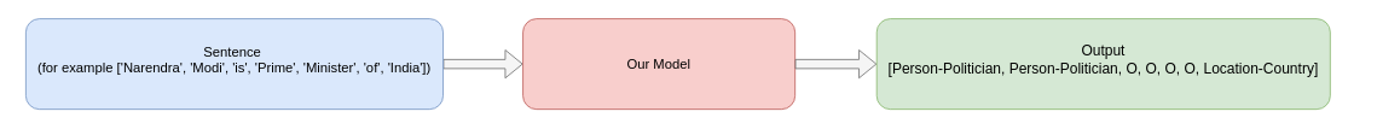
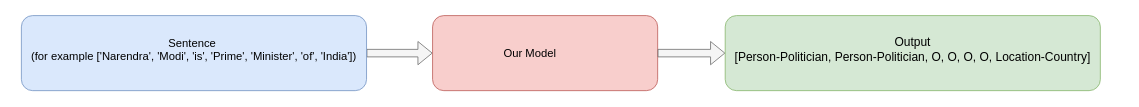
  <mxCell id="0" />
  <mxCell id="1" parent="0" />
  <mxCell id="2" value="" style="shape=flexArrow;endArrow=classic;html=1;rounded=0;exitX=1;exitY=0.5;exitDx=0;exitDy=0;entryX=0;entryY=0.5;entryDx=0;entryDy=0;fillColor=#f5f5f5;strokeColor=#666666;" parent="1" source="3" target="5" edge="1"><mxGeometry width="50" height="50" relative="1" as="geometry"><mxPoint x="496" y="150" as="sourcePoint" /><mxPoint x="586" y="150" as="targetPoint" /></mxGeometry></mxCell>
  <mxCell id="3" value="" style="rounded=1;whiteSpace=wrap;html=1;fillColor=#dae8fc;strokeColor=#6c8ebf;" parent="1" vertex="1"><mxGeometry x="28" y="20" width="460" height="100" as="geometry" /></mxCell>
  <mxCell id="4" value="&lt;font style=&quot;font-size: 15px;&quot;&gt;Sentence&amp;nbsp;&lt;/font&gt;&lt;div style=&quot;font-size: 15px;&quot;&gt;&lt;font style=&quot;font-size: 15px;&quot;&gt;(for example ['Narendra', 'Modi', 'is', 'Prime', 'Minister', 'of', 'India'])&lt;/font&gt;&lt;/div&gt;" style="text;html=1;align=center;verticalAlign=middle;whiteSpace=wrap;rounded=0;" parent="1" vertex="1"><mxGeometry x="20" y="30" width="476" height="70" as="geometry" /></mxCell>
  <mxCell id="5" value="" style="rounded=1;whiteSpace=wrap;html=1;fillColor=#f8cecc;strokeColor=#b85450;" parent="1" vertex="1"><mxGeometry x="576" y="20" width="300" height="100" as="geometry" /></mxCell>
- <mxCell id="6" value="&lt;font style=&quot;font-size: 15px;&quot;&gt;Our Model&lt;/font&gt;" style="text;html=1;align=center;verticalAlign=middle;whiteSpace=wrap;rounded=0;" parent="1" vertex="1"><mxGeometry x="676" y="55" width="100" height="30" as="geometry" /></mxCell>
+ <mxCell id="6" value="&lt;font style=&quot;font-size: 15px;&quot;&gt;Our Model&lt;/font&gt;" style="text;html=1;align=center;verticalAlign=middle;whiteSpace=wrap;rounded=0;" parent="1" vertex="1"><mxGeometry x="656" y="55" width="100" height="30" as="geometry" /></mxCell>
  <mxCell id="7" value="" style="shape=flexArrow;endArrow=classic;html=1;rounded=0;exitX=1;exitY=0.5;exitDx=0;exitDy=0;entryX=0;entryY=0.5;entryDx=0;entryDy=0;fillColor=#f5f5f5;strokeColor=#666666;" parent="1" source="5" target="8" edge="1"><mxGeometry width="50" height="50" relative="1" as="geometry"><mxPoint x="846" y="-20" as="sourcePoint" /><mxPoint x="976" y="70" as="targetPoint" /></mxGeometry></mxCell>
  <mxCell id="8" value="" style="rounded=1;whiteSpace=wrap;html=1;fillColor=#d5e8d4;strokeColor=#82b366;" parent="1" vertex="1"><mxGeometry x="966" y="20" width="500" height="100" as="geometry" /></mxCell>
  <mxCell id="9" value="&lt;font style=&quot;font-size: 16px;&quot;&gt;Output&lt;/font&gt;&lt;div style=&quot;font-size: 16px;&quot;&gt;&lt;font style=&quot;font-size: 16px;&quot;&gt;[Person-Politician, Person-Politician, O, O, O, O, Location-Country]&lt;/font&gt;&lt;/div&gt;" style="text;html=1;align=center;verticalAlign=middle;whiteSpace=wrap;rounded=0;" parent="1" vertex="1"><mxGeometry x="936" y="50" width="560" height="30" as="geometry" /></mxCell>
